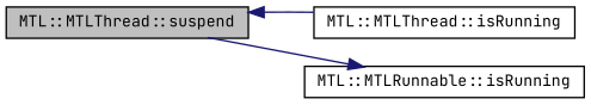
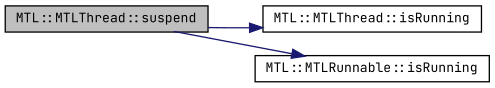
  digraph {
    fontname="JetBrains Mono"
    rankdir=LR
    node [color=black fillcolor=white fontname="JetBrains Mono" fontsize=10 shape=record style=filled]
    edge [color=midnightblue fontname="JetBrains Mono" fontsize=10 labelfontname=Helvetica labelfontsize=10 style=solid]
    n1 [fillcolor=grey75 fontcolor=black height=0.2 label="MTL::MTLThread::suspend" width=0.4]
    n2 [height=0.2 label="MTL::MTLThread::isRunning" width=0.4]
    n3 [height=0.2 label="MTL::MTLRunnable::isRunning" width=0.4]
-   n2 -> n1
+   n1 -> n2
    n1 -> n3
  }
